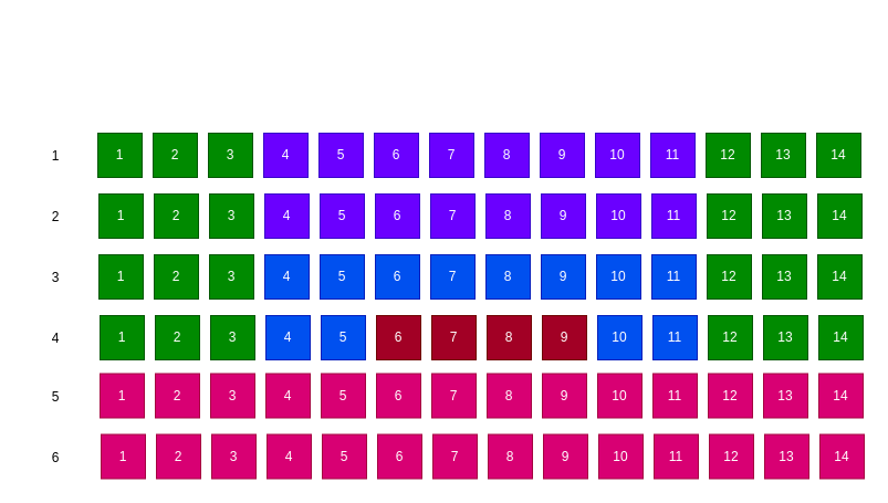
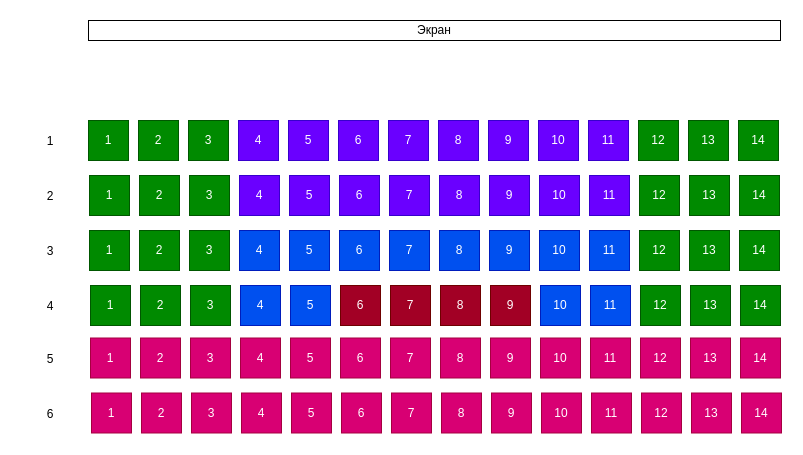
  <mxCell id="0" />
  <mxCell id="1" parent="0" />
  <mxCell id="2" value="8" style="whiteSpace=wrap;html=1;aspect=fixed;fillColor=#6a00ff;fontColor=#ffffff;strokeColor=#3700CC;" parent="1" vertex="1"><mxGeometry x="438" y="120" width="40" height="40" as="geometry" /></mxCell>
  <mxCell id="3" value="9" style="whiteSpace=wrap;html=1;aspect=fixed;fillColor=#6a00ff;fontColor=#ffffff;strokeColor=#3700CC;" parent="1" vertex="1"><mxGeometry x="488" y="120" width="40" height="40" as="geometry" /></mxCell>
  <mxCell id="4" value="10" style="whiteSpace=wrap;html=1;aspect=fixed;fillColor=#6a00ff;fontColor=#ffffff;strokeColor=#3700CC;" parent="1" vertex="1"><mxGeometry x="538" y="120" width="40" height="40" as="geometry" /></mxCell>
  <mxCell id="5" value="11" style="whiteSpace=wrap;html=1;aspect=fixed;fillColor=#6a00ff;fontColor=#ffffff;strokeColor=#3700CC;" parent="1" vertex="1"><mxGeometry x="588" y="120" width="40" height="40" as="geometry" /></mxCell>
  <mxCell id="6" value="12" style="whiteSpace=wrap;html=1;aspect=fixed;fillColor=#008a00;fontColor=#ffffff;strokeColor=#005700;" parent="1" vertex="1"><mxGeometry x="638" y="120" width="40" height="40" as="geometry" /></mxCell>
  <mxCell id="7" value="13" style="whiteSpace=wrap;html=1;aspect=fixed;fillColor=#008a00;fontColor=#ffffff;strokeColor=#005700;" parent="1" vertex="1"><mxGeometry x="688" y="120" width="40" height="40" as="geometry" /></mxCell>
  <mxCell id="8" value="14" style="whiteSpace=wrap;html=1;aspect=fixed;fillColor=#008a00;fontColor=#ffffff;strokeColor=#005700;" parent="1" vertex="1"><mxGeometry x="738" y="120" width="40" height="40" as="geometry" /></mxCell>
  <mxCell id="9" value="1" style="whiteSpace=wrap;html=1;aspect=fixed;fillColor=#008a00;fontColor=#ffffff;strokeColor=#005700;" parent="1" vertex="1"><mxGeometry x="88" y="120" width="40" height="40" as="geometry" /></mxCell>
  <mxCell id="10" value="2" style="whiteSpace=wrap;html=1;aspect=fixed;fillColor=#008a00;fontColor=#ffffff;strokeColor=#005700;" parent="1" vertex="1"><mxGeometry x="138" y="120" width="40" height="40" as="geometry" /></mxCell>
  <mxCell id="11" value="3" style="whiteSpace=wrap;html=1;aspect=fixed;fillColor=#008a00;fontColor=#ffffff;strokeColor=#005700;" parent="1" vertex="1"><mxGeometry x="188" y="120" width="40" height="40" as="geometry" /></mxCell>
  <mxCell id="12" value="4" style="whiteSpace=wrap;html=1;aspect=fixed;fillColor=#6a00ff;fontColor=#ffffff;strokeColor=#3700CC;" parent="1" vertex="1"><mxGeometry x="238" y="120" width="40" height="40" as="geometry" /></mxCell>
  <mxCell id="13" value="5" style="whiteSpace=wrap;html=1;aspect=fixed;fillColor=#6a00ff;fontColor=#ffffff;strokeColor=#3700CC;" parent="1" vertex="1"><mxGeometry x="288" y="120" width="40" height="40" as="geometry" /></mxCell>
  <mxCell id="14" value="6" style="whiteSpace=wrap;html=1;aspect=fixed;fillColor=#6a00ff;fontColor=#ffffff;strokeColor=#3700CC;" parent="1" vertex="1"><mxGeometry x="338" y="120" width="40" height="40" as="geometry" /></mxCell>
  <mxCell id="15" value="7" style="whiteSpace=wrap;html=1;aspect=fixed;fillColor=#6a00ff;fontColor=#ffffff;strokeColor=#3700CC;" parent="1" vertex="1"><mxGeometry x="388" y="120" width="40" height="40" as="geometry" /></mxCell>
+ <mxCell id="16" value="Экран" style="rounded=0;whiteSpace=wrap;html=1;" parent="1" vertex="1"><mxGeometry x="88" y="20" width="692" height="20" as="geometry" /></mxCell>
  <mxCell id="17" value="1" style="text;html=1;strokeColor=none;fillColor=none;align=center;verticalAlign=middle;whiteSpace=wrap;rounded=0;" parent="1" vertex="1"><mxGeometry y="126" width="60" height="30" as="geometry" x="20" /></mxCell>
  <mxCell id="18" value="2" style="text;html=1;strokeColor=none;fillColor=none;align=center;verticalAlign=middle;whiteSpace=wrap;rounded=0;" parent="1" vertex="1"><mxGeometry y="181" width="60" height="30" as="geometry" x="20" /></mxCell>
  <mxCell id="19" value="3" style="text;html=1;strokeColor=none;fillColor=none;align=center;verticalAlign=middle;whiteSpace=wrap;rounded=0;" parent="1" vertex="1"><mxGeometry y="236" width="60" height="30" as="geometry" x="20" /></mxCell>
  <mxCell id="20" value="4" style="text;html=1;strokeColor=none;fillColor=none;align=center;verticalAlign=middle;whiteSpace=wrap;rounded=0;" parent="1" vertex="1"><mxGeometry y="291" width="60" height="30" as="geometry" x="20" /></mxCell>
  <mxCell id="21" value="5" style="text;html=1;strokeColor=none;fillColor=none;align=center;verticalAlign=middle;whiteSpace=wrap;rounded=0;" parent="1" vertex="1"><mxGeometry y="343.5" width="60" height="30" as="geometry" x="20" /></mxCell>
  <mxCell id="22" value="6" style="text;html=1;strokeColor=none;fillColor=none;align=center;verticalAlign=middle;whiteSpace=wrap;rounded=0;" parent="1" vertex="1"><mxGeometry y="398.5" width="60" height="30" as="geometry" x="20" /></mxCell>
  <mxCell id="23" value="8" style="whiteSpace=wrap;html=1;aspect=fixed;fillColor=#6a00ff;fontColor=#ffffff;strokeColor=#3700CC;" parent="1" vertex="1"><mxGeometry x="439" y="175" width="40" height="40" as="geometry" /></mxCell>
  <mxCell id="24" value="9" style="whiteSpace=wrap;html=1;aspect=fixed;fillColor=#6a00ff;fontColor=#ffffff;strokeColor=#3700CC;" parent="1" vertex="1"><mxGeometry x="489" y="175" width="40" height="40" as="geometry" /></mxCell>
  <mxCell id="25" value="10" style="whiteSpace=wrap;html=1;aspect=fixed;fillColor=#6a00ff;fontColor=#ffffff;strokeColor=#3700CC;" parent="1" vertex="1"><mxGeometry x="539" y="175" width="40" height="40" as="geometry" /></mxCell>
  <mxCell id="26" value="11" style="whiteSpace=wrap;html=1;aspect=fixed;fillColor=#6a00ff;fontColor=#ffffff;strokeColor=#3700CC;" parent="1" vertex="1"><mxGeometry x="589" y="175" width="40" height="40" as="geometry" /></mxCell>
  <mxCell id="27" value="12" style="whiteSpace=wrap;html=1;aspect=fixed;fillColor=#008a00;fontColor=#ffffff;strokeColor=#005700;" parent="1" vertex="1"><mxGeometry x="639" y="175" width="40" height="40" as="geometry" /></mxCell>
  <mxCell id="28" value="13" style="whiteSpace=wrap;html=1;aspect=fixed;fillColor=#008a00;fontColor=#ffffff;strokeColor=#005700;" parent="1" vertex="1"><mxGeometry x="689" y="175" width="40" height="40" as="geometry" /></mxCell>
  <mxCell id="29" value="14" style="whiteSpace=wrap;html=1;aspect=fixed;fillColor=#008a00;fontColor=#ffffff;strokeColor=#005700;" parent="1" vertex="1"><mxGeometry x="739" y="175" width="40" height="40" as="geometry" /></mxCell>
  <mxCell id="30" value="1" style="whiteSpace=wrap;html=1;aspect=fixed;fillColor=#008a00;fontColor=#ffffff;strokeColor=#005700;" parent="1" vertex="1"><mxGeometry x="89" y="175" width="40" height="40" as="geometry" /></mxCell>
  <mxCell id="31" value="2" style="whiteSpace=wrap;html=1;aspect=fixed;fillColor=#008a00;fontColor=#ffffff;strokeColor=#005700;" parent="1" vertex="1"><mxGeometry x="139" y="175" width="40" height="40" as="geometry" /></mxCell>
  <mxCell id="32" value="3" style="whiteSpace=wrap;html=1;aspect=fixed;fillColor=#008a00;fontColor=#ffffff;strokeColor=#005700;" parent="1" vertex="1"><mxGeometry x="189" y="175" width="40" height="40" as="geometry" /></mxCell>
  <mxCell id="33" value="4" style="whiteSpace=wrap;html=1;aspect=fixed;fillColor=#6a00ff;fontColor=#ffffff;strokeColor=#3700CC;" parent="1" vertex="1"><mxGeometry x="239" y="175" width="40" height="40" as="geometry" /></mxCell>
  <mxCell id="34" value="5" style="whiteSpace=wrap;html=1;aspect=fixed;fillColor=#6a00ff;fontColor=#ffffff;strokeColor=#3700CC;" parent="1" vertex="1"><mxGeometry x="289" y="175" width="40" height="40" as="geometry" /></mxCell>
  <mxCell id="35" value="6" style="whiteSpace=wrap;html=1;aspect=fixed;fillColor=#6a00ff;fontColor=#ffffff;strokeColor=#3700CC;" parent="1" vertex="1"><mxGeometry x="339" y="175" width="40" height="40" as="geometry" /></mxCell>
  <mxCell id="36" value="7" style="whiteSpace=wrap;html=1;aspect=fixed;fillColor=#6a00ff;fontColor=#ffffff;strokeColor=#3700CC;" parent="1" vertex="1"><mxGeometry x="389" y="175" width="40" height="40" as="geometry" /></mxCell>
  <mxCell id="37" value="8" style="whiteSpace=wrap;html=1;aspect=fixed;fillColor=#0050ef;fontColor=#ffffff;strokeColor=#001DBC;" parent="1" vertex="1"><mxGeometry x="439" y="230" width="40" height="40" as="geometry" /></mxCell>
  <mxCell id="38" value="9" style="whiteSpace=wrap;html=1;aspect=fixed;fillColor=#0050ef;fontColor=#ffffff;strokeColor=#001DBC;" parent="1" vertex="1"><mxGeometry x="489" y="230" width="40" height="40" as="geometry" /></mxCell>
  <mxCell id="39" value="10" style="whiteSpace=wrap;html=1;aspect=fixed;fillColor=#0050ef;fontColor=#ffffff;strokeColor=#001DBC;" parent="1" vertex="1"><mxGeometry x="539" y="230" width="40" height="40" as="geometry" /></mxCell>
  <mxCell id="40" value="11" style="whiteSpace=wrap;html=1;aspect=fixed;fillColor=#0050ef;fontColor=#ffffff;strokeColor=#001DBC;" parent="1" vertex="1"><mxGeometry x="589" y="230" width="40" height="40" as="geometry" /></mxCell>
  <mxCell id="41" value="12" style="whiteSpace=wrap;html=1;aspect=fixed;fillColor=#008a00;fontColor=#ffffff;strokeColor=#005700;" parent="1" vertex="1"><mxGeometry x="639" y="230" width="40" height="40" as="geometry" /></mxCell>
  <mxCell id="42" value="13" style="whiteSpace=wrap;html=1;aspect=fixed;fillColor=#008a00;fontColor=#ffffff;strokeColor=#005700;" parent="1" vertex="1"><mxGeometry x="689" y="230" width="40" height="40" as="geometry" /></mxCell>
  <mxCell id="43" value="14" style="whiteSpace=wrap;html=1;aspect=fixed;fillColor=#008a00;fontColor=#ffffff;strokeColor=#005700;" parent="1" vertex="1"><mxGeometry x="739" y="230" width="40" height="40" as="geometry" /></mxCell>
  <mxCell id="44" value="1" style="whiteSpace=wrap;html=1;aspect=fixed;fillColor=#008a00;fontColor=#ffffff;strokeColor=#005700;" parent="1" vertex="1"><mxGeometry x="89" y="230" width="40" height="40" as="geometry" /></mxCell>
  <mxCell id="45" value="2" style="whiteSpace=wrap;html=1;aspect=fixed;fillColor=#008a00;fontColor=#ffffff;strokeColor=#005700;" parent="1" vertex="1"><mxGeometry x="139" y="230" width="40" height="40" as="geometry" /></mxCell>
  <mxCell id="46" value="3" style="whiteSpace=wrap;html=1;aspect=fixed;fillColor=#008a00;fontColor=#ffffff;strokeColor=#005700;" parent="1" vertex="1"><mxGeometry x="189" y="230" width="40" height="40" as="geometry" /></mxCell>
  <mxCell id="47" value="4" style="whiteSpace=wrap;html=1;aspect=fixed;fillColor=#0050ef;fontColor=#ffffff;strokeColor=#001DBC;" parent="1" vertex="1"><mxGeometry x="239" y="230" width="40" height="40" as="geometry" /></mxCell>
  <mxCell id="48" value="5" style="whiteSpace=wrap;html=1;aspect=fixed;fillColor=#0050ef;fontColor=#ffffff;strokeColor=#001DBC;" parent="1" vertex="1"><mxGeometry x="289" y="230" width="40" height="40" as="geometry" /></mxCell>
  <mxCell id="49" value="6" style="whiteSpace=wrap;html=1;aspect=fixed;fillColor=#0050ef;fontColor=#ffffff;strokeColor=#001DBC;" parent="1" vertex="1"><mxGeometry x="339" y="230" width="40" height="40" as="geometry" /></mxCell>
  <mxCell id="50" value="7" style="whiteSpace=wrap;html=1;aspect=fixed;fillColor=#0050ef;fontColor=#ffffff;strokeColor=#001DBC;" parent="1" vertex="1"><mxGeometry x="389" y="230" width="40" height="40" as="geometry" /></mxCell>
  <mxCell id="51" value="8" style="whiteSpace=wrap;html=1;aspect=fixed;fillColor=#a20025;fontColor=#ffffff;strokeColor=#6F0000;" parent="1" vertex="1"><mxGeometry x="440" y="285" width="40" height="40" as="geometry" /></mxCell>
  <mxCell id="52" value="9" style="whiteSpace=wrap;html=1;aspect=fixed;fillColor=#a20025;fontColor=#ffffff;strokeColor=#6F0000;" parent="1" vertex="1"><mxGeometry x="490" y="285" width="40" height="40" as="geometry" /></mxCell>
  <mxCell id="53" value="10" style="whiteSpace=wrap;html=1;aspect=fixed;fillColor=#0050ef;fontColor=#ffffff;strokeColor=#001DBC;" parent="1" vertex="1"><mxGeometry x="540" y="285" width="40" height="40" as="geometry" /></mxCell>
  <mxCell id="54" value="11" style="whiteSpace=wrap;html=1;aspect=fixed;fillColor=#0050ef;fontColor=#ffffff;strokeColor=#001DBC;" parent="1" vertex="1"><mxGeometry x="590" y="285" width="40" height="40" as="geometry" /></mxCell>
  <mxCell id="55" value="12" style="whiteSpace=wrap;html=1;aspect=fixed;fillColor=#008a00;fontColor=#ffffff;strokeColor=#005700;" parent="1" vertex="1"><mxGeometry x="640" y="285" width="40" height="40" as="geometry" /></mxCell>
  <mxCell id="56" value="13" style="whiteSpace=wrap;html=1;aspect=fixed;fillColor=#008a00;fontColor=#ffffff;strokeColor=#005700;" parent="1" vertex="1"><mxGeometry x="690" y="285" width="40" height="40" as="geometry" /></mxCell>
  <mxCell id="57" value="14" style="whiteSpace=wrap;html=1;aspect=fixed;fillColor=#008a00;fontColor=#ffffff;strokeColor=#005700;" parent="1" vertex="1"><mxGeometry x="740" y="285" width="40" height="40" as="geometry" /></mxCell>
  <mxCell id="58" value="1" style="whiteSpace=wrap;html=1;aspect=fixed;fillColor=#008a00;fontColor=#ffffff;strokeColor=#005700;" parent="1" vertex="1"><mxGeometry x="90" y="285" width="40" height="40" as="geometry" /></mxCell>
  <mxCell id="59" value="2" style="whiteSpace=wrap;html=1;aspect=fixed;fillColor=#008a00;fontColor=#ffffff;strokeColor=#005700;" parent="1" vertex="1"><mxGeometry x="140" y="285" width="40" height="40" as="geometry" /></mxCell>
  <mxCell id="60" value="3" style="whiteSpace=wrap;html=1;aspect=fixed;fillColor=#008a00;fontColor=#ffffff;strokeColor=#005700;" parent="1" vertex="1"><mxGeometry x="190" y="285" width="40" height="40" as="geometry" /></mxCell>
  <mxCell id="61" value="4" style="whiteSpace=wrap;html=1;aspect=fixed;fillColor=#0050ef;fontColor=#ffffff;strokeColor=#001DBC;" parent="1" vertex="1"><mxGeometry x="240" y="285" width="40" height="40" as="geometry" /></mxCell>
  <mxCell id="62" value="5" style="whiteSpace=wrap;html=1;aspect=fixed;fillColor=#0050ef;fontColor=#ffffff;strokeColor=#001DBC;" parent="1" vertex="1"><mxGeometry x="290" y="285" width="40" height="40" as="geometry" /></mxCell>
  <mxCell id="63" value="6" style="whiteSpace=wrap;html=1;aspect=fixed;fillColor=#a20025;fontColor=#ffffff;strokeColor=#6F0000;" parent="1" vertex="1"><mxGeometry x="340" y="285" width="40" height="40" as="geometry" /></mxCell>
  <mxCell id="64" value="7" style="whiteSpace=wrap;html=1;aspect=fixed;fillColor=#a20025;fontColor=#ffffff;strokeColor=#6F0000;" parent="1" vertex="1"><mxGeometry x="390" y="285" width="40" height="40" as="geometry" /></mxCell>
  <mxCell id="65" value="8" style="whiteSpace=wrap;html=1;aspect=fixed;fillColor=#d80073;fontColor=#ffffff;strokeColor=#A50040;" parent="1" vertex="1"><mxGeometry x="440" y="337.5" width="40" height="40" as="geometry" /></mxCell>
  <mxCell id="66" value="9" style="whiteSpace=wrap;html=1;aspect=fixed;fillColor=#d80073;fontColor=#ffffff;strokeColor=#A50040;" parent="1" vertex="1"><mxGeometry x="490" y="337.5" width="40" height="40" as="geometry" /></mxCell>
  <mxCell id="67" value="10" style="whiteSpace=wrap;html=1;aspect=fixed;fillColor=#d80073;fontColor=#ffffff;strokeColor=#A50040;" parent="1" vertex="1"><mxGeometry x="540" y="337.5" width="40" height="40" as="geometry" /></mxCell>
  <mxCell id="68" value="11" style="whiteSpace=wrap;html=1;aspect=fixed;fillColor=#d80073;fontColor=#ffffff;strokeColor=#A50040;" parent="1" vertex="1"><mxGeometry x="590" y="337.5" width="40" height="40" as="geometry" /></mxCell>
  <mxCell id="69" value="12" style="whiteSpace=wrap;html=1;aspect=fixed;fillColor=#d80073;fontColor=#ffffff;strokeColor=#A50040;" parent="1" vertex="1"><mxGeometry x="640" y="337.5" width="40" height="40" as="geometry" /></mxCell>
  <mxCell id="70" value="13" style="whiteSpace=wrap;html=1;aspect=fixed;fillColor=#d80073;fontColor=#ffffff;strokeColor=#A50040;" parent="1" vertex="1"><mxGeometry x="690" y="337.5" width="40" height="40" as="geometry" /></mxCell>
  <mxCell id="71" value="14" style="whiteSpace=wrap;html=1;aspect=fixed;fillColor=#d80073;fontColor=#ffffff;strokeColor=#A50040;" parent="1" vertex="1"><mxGeometry x="740" y="337.5" width="40" height="40" as="geometry" /></mxCell>
  <mxCell id="72" value="1" style="whiteSpace=wrap;html=1;aspect=fixed;fillColor=#d80073;fontColor=#ffffff;strokeColor=#A50040;" parent="1" vertex="1"><mxGeometry x="90" y="337.5" width="40" height="40" as="geometry" /></mxCell>
  <mxCell id="73" value="2" style="whiteSpace=wrap;html=1;aspect=fixed;fillColor=#d80073;fontColor=#ffffff;strokeColor=#A50040;" parent="1" vertex="1"><mxGeometry x="140" y="337.5" width="40" height="40" as="geometry" /></mxCell>
  <mxCell id="74" value="3" style="whiteSpace=wrap;html=1;aspect=fixed;fillColor=#d80073;fontColor=#ffffff;strokeColor=#A50040;" parent="1" vertex="1"><mxGeometry x="190" y="337.5" width="40" height="40" as="geometry" /></mxCell>
  <mxCell id="75" value="4" style="whiteSpace=wrap;html=1;aspect=fixed;fillColor=#d80073;fontColor=#ffffff;strokeColor=#A50040;" parent="1" vertex="1"><mxGeometry x="240" y="337.5" width="40" height="40" as="geometry" /></mxCell>
  <mxCell id="76" value="5" style="whiteSpace=wrap;html=1;aspect=fixed;fillColor=#d80073;fontColor=#ffffff;strokeColor=#A50040;" parent="1" vertex="1"><mxGeometry x="290" y="337.5" width="40" height="40" as="geometry" /></mxCell>
  <mxCell id="77" value="6" style="whiteSpace=wrap;html=1;aspect=fixed;fillColor=#d80073;fontColor=#ffffff;strokeColor=#A50040;" parent="1" vertex="1"><mxGeometry x="340" y="337.5" width="40" height="40" as="geometry" /></mxCell>
  <mxCell id="78" value="7" style="whiteSpace=wrap;html=1;aspect=fixed;fillColor=#d80073;fontColor=#ffffff;strokeColor=#A50040;" parent="1" vertex="1"><mxGeometry x="390" y="337.5" width="40" height="40" as="geometry" /></mxCell>
  <mxCell id="79" value="8" style="whiteSpace=wrap;html=1;aspect=fixed;fillColor=#d80073;fontColor=#ffffff;strokeColor=#A50040;" parent="1" vertex="1"><mxGeometry x="441" y="392.5" width="40" height="40" as="geometry" /></mxCell>
  <mxCell id="80" value="9" style="whiteSpace=wrap;html=1;aspect=fixed;fillColor=#d80073;fontColor=#ffffff;strokeColor=#A50040;" parent="1" vertex="1"><mxGeometry x="491" y="392.5" width="40" height="40" as="geometry" /></mxCell>
  <mxCell id="81" value="10" style="whiteSpace=wrap;html=1;aspect=fixed;fillColor=#d80073;fontColor=#ffffff;strokeColor=#A50040;" parent="1" vertex="1"><mxGeometry x="541" y="392.5" width="40" height="40" as="geometry" /></mxCell>
  <mxCell id="82" value="11" style="whiteSpace=wrap;html=1;aspect=fixed;fillColor=#d80073;fontColor=#ffffff;strokeColor=#A50040;" parent="1" vertex="1"><mxGeometry x="591" y="392.5" width="40" height="40" as="geometry" /></mxCell>
  <mxCell id="83" value="12" style="whiteSpace=wrap;html=1;aspect=fixed;fillColor=#d80073;fontColor=#ffffff;strokeColor=#A50040;" parent="1" vertex="1"><mxGeometry x="641" y="392.5" width="40" height="40" as="geometry" /></mxCell>
  <mxCell id="84" value="13" style="whiteSpace=wrap;html=1;aspect=fixed;fillColor=#d80073;fontColor=#ffffff;strokeColor=#A50040;" parent="1" vertex="1"><mxGeometry x="691" y="392.5" width="40" height="40" as="geometry" /></mxCell>
  <mxCell id="85" value="14" style="whiteSpace=wrap;html=1;aspect=fixed;fillColor=#d80073;fontColor=#ffffff;strokeColor=#A50040;" parent="1" vertex="1"><mxGeometry x="741" y="392.5" width="40" height="40" as="geometry" /></mxCell>
  <mxCell id="86" value="1" style="whiteSpace=wrap;html=1;aspect=fixed;fillColor=#d80073;fontColor=#ffffff;strokeColor=#A50040;" parent="1" vertex="1"><mxGeometry x="91" y="392.5" width="40" height="40" as="geometry" /></mxCell>
  <mxCell id="87" value="2" style="whiteSpace=wrap;html=1;aspect=fixed;fillColor=#d80073;fontColor=#ffffff;strokeColor=#A50040;" parent="1" vertex="1"><mxGeometry x="141" y="392.5" width="40" height="40" as="geometry" /></mxCell>
  <mxCell id="88" value="3" style="whiteSpace=wrap;html=1;aspect=fixed;fillColor=#d80073;fontColor=#ffffff;strokeColor=#A50040;" parent="1" vertex="1"><mxGeometry x="191" y="392.5" width="40" height="40" as="geometry" /></mxCell>
  <mxCell id="89" value="4" style="whiteSpace=wrap;html=1;aspect=fixed;fillColor=#d80073;fontColor=#ffffff;strokeColor=#A50040;" parent="1" vertex="1"><mxGeometry x="241" y="392.5" width="40" height="40" as="geometry" /></mxCell>
  <mxCell id="90" value="5" style="whiteSpace=wrap;html=1;aspect=fixed;fillColor=#d80073;fontColor=#ffffff;strokeColor=#A50040;" parent="1" vertex="1"><mxGeometry x="291" y="392.5" width="40" height="40" as="geometry" /></mxCell>
  <mxCell id="91" value="6" style="whiteSpace=wrap;html=1;aspect=fixed;fillColor=#d80073;fontColor=#ffffff;strokeColor=#A50040;" parent="1" vertex="1"><mxGeometry x="341" y="392.5" width="40" height="40" as="geometry" /></mxCell>
  <mxCell id="92" value="7" style="whiteSpace=wrap;html=1;aspect=fixed;fillColor=#d80073;fontColor=#ffffff;strokeColor=#A50040;" parent="1" vertex="1"><mxGeometry x="391" y="392.5" width="40" height="40" as="geometry" /></mxCell>
